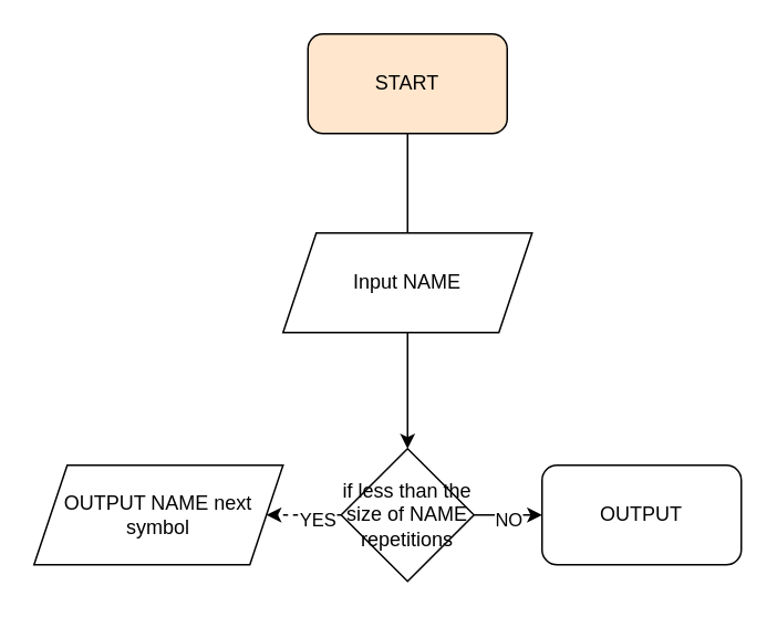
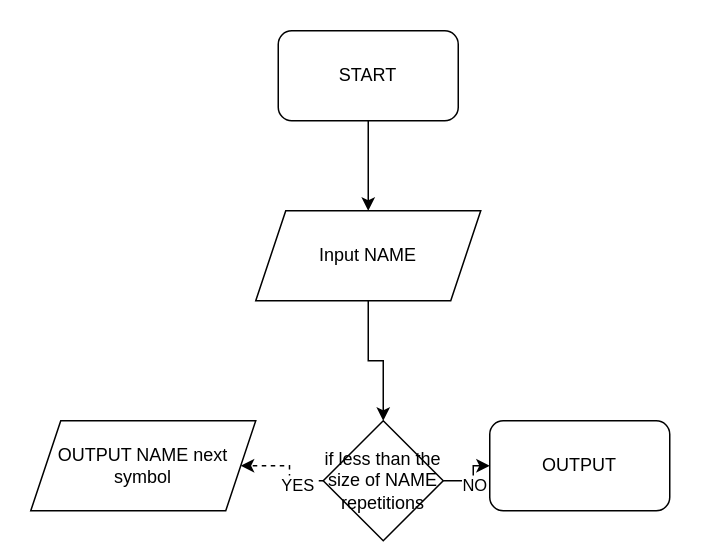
  <mxCell id="0" />
  <mxCell id="1" parent="0" />
- <mxCell id="2" style="edgeStyle=orthogonalEdgeStyle;rounded=0;orthogonalLoop=1;jettySize=auto;html=1;endArrow=none;" edge="1" parent="1" source="3" target="5"><mxGeometry relative="1" as="geometry" /></mxCell>
- <mxCell id="3" value="START" style="rounded=1;whiteSpace=wrap;html=1;fillColor=#ffe6cc;" vertex="1" parent="1"><mxGeometry x="185" y="20" width="120" height="60" as="geometry" /></mxCell>
+ <mxCell id="2" style="edgeStyle=orthogonalEdgeStyle;rounded=0;orthogonalLoop=1;jettySize=auto;html=1;" edge="1" parent="1" source="3" target="5"><mxGeometry relative="1" as="geometry" /></mxCell>
+ <mxCell id="3" value="START" style="rounded=1;whiteSpace=wrap;html=1;" vertex="1" parent="1"><mxGeometry x="185" y="20" width="120" height="60" as="geometry" /></mxCell>
  <mxCell id="4" value="" style="edgeStyle=orthogonalEdgeStyle;rounded=0;orthogonalLoop=1;jettySize=auto;html=1;" edge="1" parent="1" source="5" target="11"><mxGeometry relative="1" as="geometry" /></mxCell>
  <mxCell id="5" value="Input NAME" style="shape=parallelogram;perimeter=parallelogramPerimeter;whiteSpace=wrap;html=1;fixedSize=1;" vertex="1" parent="1"><mxGeometry x="170" y="140" width="150" height="60" as="geometry" /></mxCell>
  <mxCell id="6" value="OUTPUT" style="rounded=1;whiteSpace=wrap;html=1;" vertex="1" parent="1"><mxGeometry x="326" y="280" width="120" height="60" as="geometry" /></mxCell>
  <mxCell id="7" style="edgeStyle=orthogonalEdgeStyle;rounded=0;orthogonalLoop=1;jettySize=auto;html=1;" edge="1" parent="1" source="11" target="6"><mxGeometry relative="1" as="geometry" /></mxCell>
  <mxCell id="8" value="NO" style="edgeLabel;html=1;align=center;verticalAlign=middle;resizable=0;points=[];" vertex="1" connectable="0" parent="7"><mxGeometry x="-0.083" y="-1" relative="1" as="geometry"><mxPoint x="1" y="1" as="offset" /></mxGeometry></mxCell>
  <mxCell id="9" style="edgeStyle=orthogonalEdgeStyle;rounded=0;orthogonalLoop=1;jettySize=auto;html=1;entryX=1;entryY=0.5;entryDx=0;entryDy=0;dashed=1;" edge="1" parent="1" source="11" target="12"><mxGeometry relative="1" as="geometry" /></mxCell>
  <mxCell id="10" value="YES" style="edgeLabel;html=1;align=center;verticalAlign=middle;resizable=0;points=[];" vertex="1" connectable="0" parent="9"><mxGeometry x="-0.451" y="2" relative="1" as="geometry"><mxPoint as="offset" /></mxGeometry></mxCell>
- <mxCell id="11" value="if less than the size of NAME repetitions" style="rhombus;whiteSpace=wrap;html=1;" vertex="1" parent="1"><mxGeometry x="205" y="270" width="80" height="80" as="geometry" /></mxCell>
+ <mxCell id="11" value="if less than the size of NAME repetitions" style="rhombus;whiteSpace=wrap;html=1;" vertex="1" parent="1"><mxGeometry x="215" y="280" width="80" height="80" as="geometry" /></mxCell>
  <mxCell id="12" value="OUTPUT NAME next symbol" style="shape=parallelogram;perimeter=parallelogramPerimeter;whiteSpace=wrap;html=1;fixedSize=1;" vertex="1" parent="1"><mxGeometry x="20" y="280" width="150" height="60" as="geometry" /></mxCell>
